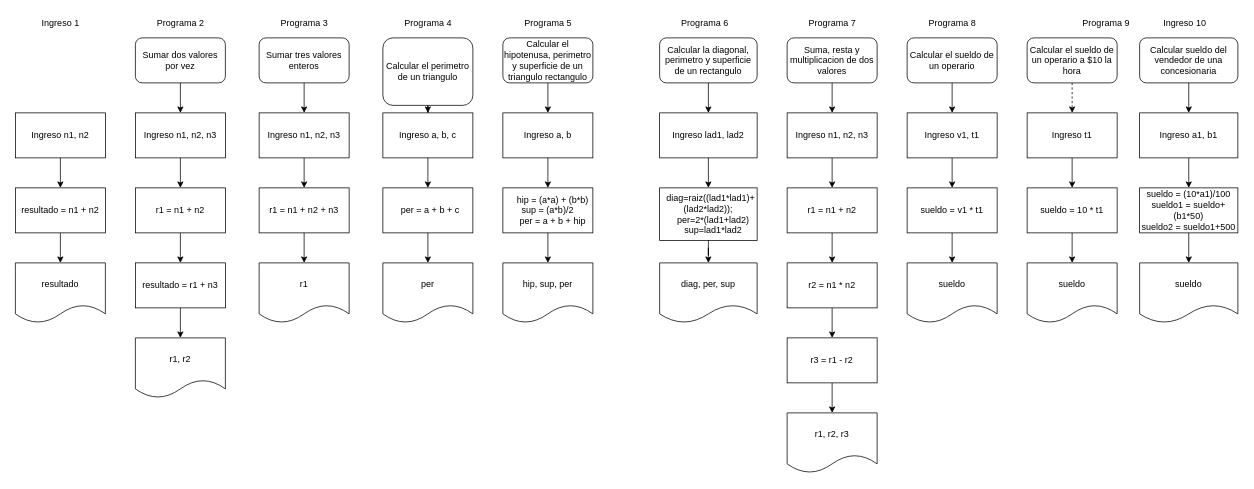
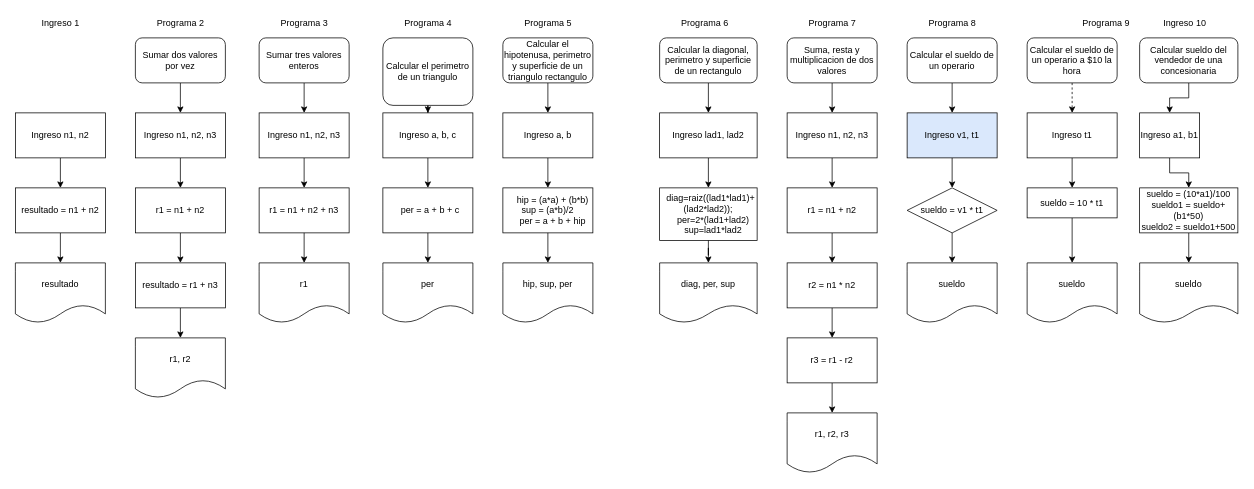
  <mxCell id="0" />
  <mxCell id="1" parent="0" />
  <mxCell id="2" value="" style="edgeStyle=orthogonalEdgeStyle;rounded=0;orthogonalLoop=1;jettySize=auto;html=1;" edge="1" parent="1" source="3" target="5"><mxGeometry relative="1" as="geometry" /></mxCell>
  <mxCell id="3" value="Ingreso n1, n2" style="rounded=0;whiteSpace=wrap;html=1;" vertex="1" parent="1"><mxGeometry x="20" y="150" width="120" height="60" as="geometry" /></mxCell>
  <mxCell id="4" value="" style="edgeStyle=orthogonalEdgeStyle;rounded=0;orthogonalLoop=1;jettySize=auto;html=1;" edge="1" parent="1" source="5" target="6"><mxGeometry relative="1" as="geometry" /></mxCell>
  <mxCell id="5" value="resultado = n1 + n2" style="rounded=0;whiteSpace=wrap;html=1;" vertex="1" parent="1"><mxGeometry x="20" y="250" width="120" height="60" as="geometry" /></mxCell>
  <mxCell id="6" value="resultado" style="shape=document;whiteSpace=wrap;html=1;boundedLbl=1;" vertex="1" parent="1"><mxGeometry x="20" y="350" width="120" height="80" as="geometry" /></mxCell>
  <mxCell id="7" value="Ingreso 1" style="text;html=1;align=center;verticalAlign=middle;resizable=0;points=[];autosize=1;strokeColor=none;" vertex="1" parent="1"><mxGeometry x="40" y="20" width="80" height="20" as="geometry" /></mxCell>
  <mxCell id="8" value="" style="edgeStyle=orthogonalEdgeStyle;rounded=0;orthogonalLoop=1;jettySize=auto;html=1;" edge="1" parent="1" source="9" target="11"><mxGeometry relative="1" as="geometry" /></mxCell>
  <mxCell id="9" value="Sumar dos valores por vez" style="rounded=1;whiteSpace=wrap;html=1;" vertex="1" parent="1"><mxGeometry x="180" y="50" width="120" height="60" as="geometry" /></mxCell>
  <mxCell id="10" value="" style="edgeStyle=orthogonalEdgeStyle;rounded=0;orthogonalLoop=1;jettySize=auto;html=1;" edge="1" parent="1" source="11" target="13"><mxGeometry relative="1" as="geometry" /></mxCell>
  <mxCell id="11" value="Ingreso n1, n2, n3" style="rounded=0;whiteSpace=wrap;html=1;" vertex="1" parent="1"><mxGeometry x="180" y="150" width="120" height="60" as="geometry" /></mxCell>
  <mxCell id="12" value="" style="edgeStyle=orthogonalEdgeStyle;rounded=0;orthogonalLoop=1;jettySize=auto;html=1;entryX=0.5;entryY=0;entryDx=0;entryDy=0;" edge="1" parent="1" source="13" target="17"><mxGeometry relative="1" as="geometry" /></mxCell>
  <mxCell id="13" value="r1 = n1 + n2" style="rounded=0;whiteSpace=wrap;html=1;" vertex="1" parent="1"><mxGeometry x="180" y="250" width="120" height="60" as="geometry" /></mxCell>
  <mxCell id="14" value="r1, r2" style="shape=document;whiteSpace=wrap;html=1;boundedLbl=1;" vertex="1" parent="1"><mxGeometry x="180" y="450" width="120" height="80" as="geometry" /></mxCell>
  <mxCell id="15" value="Programa 2" style="text;html=1;align=center;verticalAlign=middle;resizable=0;points=[];autosize=1;strokeColor=none;" vertex="1" parent="1"><mxGeometry x="200" y="20" width="80" height="20" as="geometry" /></mxCell>
  <mxCell id="16" value="" style="edgeStyle=orthogonalEdgeStyle;rounded=0;orthogonalLoop=1;jettySize=auto;html=1;" edge="1" parent="1" source="17" target="14"><mxGeometry relative="1" as="geometry" /></mxCell>
  <mxCell id="17" value="resultado = r1 + n3" style="rounded=0;whiteSpace=wrap;html=1;" vertex="1" parent="1"><mxGeometry x="180" y="350" width="120" height="60" as="geometry" /></mxCell>
  <mxCell id="18" value="" style="edgeStyle=orthogonalEdgeStyle;rounded=0;orthogonalLoop=1;jettySize=auto;html=1;" edge="1" parent="1" source="19" target="21"><mxGeometry relative="1" as="geometry" /></mxCell>
  <mxCell id="19" value="Sumar tres valores enteros" style="rounded=1;whiteSpace=wrap;html=1;" vertex="1" parent="1"><mxGeometry x="345" y="50" width="120" height="60" as="geometry" /></mxCell>
  <mxCell id="20" value="" style="edgeStyle=orthogonalEdgeStyle;rounded=0;orthogonalLoop=1;jettySize=auto;html=1;" edge="1" parent="1" source="21" target="22"><mxGeometry relative="1" as="geometry" /></mxCell>
  <mxCell id="21" value="Ingreso n1, n2, n3" style="rounded=0;whiteSpace=wrap;html=1;" vertex="1" parent="1"><mxGeometry x="345" y="150" width="120" height="60" as="geometry" /></mxCell>
  <mxCell id="22" value="r1 = n1 + n2 + n3" style="rounded=0;whiteSpace=wrap;html=1;" vertex="1" parent="1"><mxGeometry x="345" y="250" width="120" height="60" as="geometry" /></mxCell>
  <mxCell id="23" value="r1" style="shape=document;whiteSpace=wrap;html=1;boundedLbl=1;" vertex="1" parent="1"><mxGeometry x="345" y="350" width="120" height="80" as="geometry" /></mxCell>
  <mxCell id="24" value="Programa 3" style="text;html=1;align=center;verticalAlign=middle;resizable=0;points=[];autosize=1;strokeColor=none;" vertex="1" parent="1"><mxGeometry x="365" y="20" width="80" height="20" as="geometry" /></mxCell>
  <mxCell id="25" value="" style="edgeStyle=orthogonalEdgeStyle;rounded=0;orthogonalLoop=1;jettySize=auto;html=1;exitX=0.5;exitY=1;exitDx=0;exitDy=0;" edge="1" parent="1" source="22" target="23"><mxGeometry relative="1" as="geometry"><mxPoint x="405" y="410" as="sourcePoint" /></mxGeometry></mxCell>
  <mxCell id="26" value="" style="edgeStyle=orthogonalEdgeStyle;rounded=0;orthogonalLoop=1;jettySize=auto;html=1;" edge="1" parent="1" source="27" target="29"><mxGeometry relative="1" as="geometry" /></mxCell>
  <mxCell id="27" value="Suma, resta y multiplicacion de dos valores" style="rounded=1;whiteSpace=wrap;html=1;" vertex="1" parent="1"><mxGeometry x="1049" y="50" width="120" height="60" as="geometry" /></mxCell>
  <mxCell id="28" value="" style="edgeStyle=orthogonalEdgeStyle;rounded=0;orthogonalLoop=1;jettySize=auto;html=1;" edge="1" parent="1" source="29" target="31"><mxGeometry relative="1" as="geometry" /></mxCell>
  <mxCell id="29" value="Ingreso n1, n2, n3" style="rounded=0;whiteSpace=wrap;html=1;" vertex="1" parent="1"><mxGeometry x="1049" y="150" width="120" height="60" as="geometry" /></mxCell>
  <mxCell id="30" value="" style="edgeStyle=orthogonalEdgeStyle;rounded=0;orthogonalLoop=1;jettySize=auto;html=1;entryX=0.5;entryY=0;entryDx=0;entryDy=0;" edge="1" parent="1" source="31" target="37"><mxGeometry relative="1" as="geometry" /></mxCell>
  <mxCell id="31" value="r1 = n1 + n2" style="rounded=0;whiteSpace=wrap;html=1;" vertex="1" parent="1"><mxGeometry x="1049" y="250" width="120" height="60" as="geometry" /></mxCell>
  <mxCell id="32" value="r1, r2, r3" style="shape=document;whiteSpace=wrap;html=1;boundedLbl=1;" vertex="1" parent="1"><mxGeometry x="1049" y="550" width="120" height="80" as="geometry" /></mxCell>
  <mxCell id="33" value="Programa 7" style="text;html=1;align=center;verticalAlign=middle;resizable=0;points=[];autosize=1;strokeColor=none;" vertex="1" parent="1"><mxGeometry x="1069" y="20" width="80" height="20" as="geometry" /></mxCell>
  <mxCell id="34" value="" style="edgeStyle=orthogonalEdgeStyle;rounded=0;orthogonalLoop=1;jettySize=auto;html=1;" edge="1" parent="1" source="35" target="32"><mxGeometry relative="1" as="geometry" /></mxCell>
  <mxCell id="35" value="r3 = r1 - r2" style="rounded=0;whiteSpace=wrap;html=1;" vertex="1" parent="1"><mxGeometry x="1049" y="450" width="120" height="60" as="geometry" /></mxCell>
  <mxCell id="36" value="" style="edgeStyle=orthogonalEdgeStyle;rounded=0;orthogonalLoop=1;jettySize=auto;html=1;" edge="1" parent="1" source="37" target="35"><mxGeometry relative="1" as="geometry" /></mxCell>
  <mxCell id="37" value="r2 = n1 * n2" style="rounded=0;whiteSpace=wrap;html=1;" vertex="1" parent="1"><mxGeometry x="1049" y="350" width="120" height="60" as="geometry" /></mxCell>
  <mxCell id="38" value="" style="edgeStyle=orthogonalEdgeStyle;rounded=0;orthogonalLoop=1;jettySize=auto;html=1;" edge="1" parent="1" source="39" target="41"><mxGeometry relative="1" as="geometry" /></mxCell>
  <mxCell id="39" value="Calcular el perimetro de un triangulo" style="rounded=1;whiteSpace=wrap;html=1;" vertex="1" parent="1"><mxGeometry x="510" y="50" width="120" height="90" as="geometry" /></mxCell>
  <mxCell id="40" value="" style="edgeStyle=orthogonalEdgeStyle;rounded=0;orthogonalLoop=1;jettySize=auto;html=1;" edge="1" parent="1" source="41" target="42"><mxGeometry relative="1" as="geometry" /></mxCell>
  <mxCell id="41" value="Ingreso a, b, c" style="rounded=0;whiteSpace=wrap;html=1;" vertex="1" parent="1"><mxGeometry x="510" y="150" width="120" height="60" as="geometry" /></mxCell>
  <mxCell id="42" value="&lt;div&gt;&amp;nbsp;&amp;nbsp;&lt;span&gt;per = a + b + c&lt;/span&gt;&lt;/div&gt;" style="rounded=0;whiteSpace=wrap;html=1;" vertex="1" parent="1"><mxGeometry x="510" y="250" width="120" height="60" as="geometry" /></mxCell>
  <mxCell id="43" value="per" style="shape=document;whiteSpace=wrap;html=1;boundedLbl=1;" vertex="1" parent="1"><mxGeometry x="510" y="350" width="120" height="80" as="geometry" /></mxCell>
  <mxCell id="44" value="Programa 4" style="text;html=1;align=center;verticalAlign=middle;resizable=0;points=[];autosize=1;strokeColor=none;" vertex="1" parent="1"><mxGeometry x="530" y="20" width="80" height="20" as="geometry" /></mxCell>
  <mxCell id="45" value="" style="edgeStyle=orthogonalEdgeStyle;rounded=0;orthogonalLoop=1;jettySize=auto;html=1;exitX=0.5;exitY=1;exitDx=0;exitDy=0;" edge="1" parent="1" source="42" target="43"><mxGeometry relative="1" as="geometry"><mxPoint x="570" y="410" as="sourcePoint" /></mxGeometry></mxCell>
  <mxCell id="46" value="" style="edgeStyle=orthogonalEdgeStyle;rounded=0;orthogonalLoop=1;jettySize=auto;html=1;" edge="1" parent="1" source="47" target="49"><mxGeometry relative="1" as="geometry" /></mxCell>
  <mxCell id="47" value="Calcular el hipotenusa, perimetro y superficie de un triangulo rectangulo" style="rounded=1;whiteSpace=wrap;html=1;" vertex="1" parent="1"><mxGeometry x="670" y="50" width="120" height="60" as="geometry" /></mxCell>
  <mxCell id="48" value="" style="edgeStyle=orthogonalEdgeStyle;rounded=0;orthogonalLoop=1;jettySize=auto;html=1;" edge="1" parent="1" source="49" target="50"><mxGeometry relative="1" as="geometry" /></mxCell>
  <mxCell id="49" value="Ingreso a, b" style="rounded=0;whiteSpace=wrap;html=1;" vertex="1" parent="1"><mxGeometry x="670" y="150" width="120" height="60" as="geometry" /></mxCell>
  <mxCell id="50" value="&lt;div&gt;&amp;nbsp; &amp;nbsp; hip = (a*a) + (b*b)&lt;/div&gt;&lt;div&gt;sup = (a*b)/2&lt;/div&gt;&lt;div&gt;&amp;nbsp; &amp;nbsp; per = a + b + hip&lt;/div&gt;" style="rounded=0;whiteSpace=wrap;html=1;" vertex="1" parent="1"><mxGeometry x="670" y="250" width="120" height="60" as="geometry" /></mxCell>
  <mxCell id="51" value="hip, sup, per" style="shape=document;whiteSpace=wrap;html=1;boundedLbl=1;" vertex="1" parent="1"><mxGeometry x="670" y="350" width="120" height="80" as="geometry" /></mxCell>
  <mxCell id="52" value="Programa 5" style="text;html=1;align=center;verticalAlign=middle;resizable=0;points=[];autosize=1;strokeColor=none;" vertex="1" parent="1"><mxGeometry x="690" y="20" width="80" height="20" as="geometry" /></mxCell>
  <mxCell id="53" value="" style="edgeStyle=orthogonalEdgeStyle;rounded=0;orthogonalLoop=1;jettySize=auto;html=1;exitX=0.5;exitY=1;exitDx=0;exitDy=0;" edge="1" parent="1" source="50" target="51"><mxGeometry relative="1" as="geometry"><mxPoint x="730" y="410" as="sourcePoint" /></mxGeometry></mxCell>
  <mxCell id="54" value="" style="edgeStyle=orthogonalEdgeStyle;rounded=0;orthogonalLoop=1;jettySize=auto;html=1;" edge="1" parent="1" source="55" target="57"><mxGeometry relative="1" as="geometry" /></mxCell>
  <mxCell id="55" value="Calcular la diagonal, perimetro y superficie de un rectangulo" style="rounded=1;whiteSpace=wrap;html=1;" vertex="1" parent="1"><mxGeometry x="879" y="50" width="130" height="60" as="geometry" /></mxCell>
  <mxCell id="56" value="" style="edgeStyle=orthogonalEdgeStyle;rounded=0;orthogonalLoop=1;jettySize=auto;html=1;" edge="1" parent="1" source="57" target="58"><mxGeometry relative="1" as="geometry" /></mxCell>
  <mxCell id="57" value="Ingreso lad1, lad2" style="rounded=0;whiteSpace=wrap;html=1;" vertex="1" parent="1"><mxGeometry x="879" y="150" width="130" height="60" as="geometry" /></mxCell>
  <mxCell id="58" value="&lt;div&gt;&amp;nbsp; diag=raiz((lad1*lad1)+(lad2*lad2));&lt;/div&gt;&lt;div&gt;&amp;nbsp; &amp;nbsp; per=2*(lad1+lad2)&lt;/div&gt;&lt;div&gt;&amp;nbsp; &amp;nbsp; sup=lad1*lad2&lt;/div&gt;" style="rounded=0;whiteSpace=wrap;html=1;" vertex="1" parent="1"><mxGeometry x="879" y="250" width="130" height="70" as="geometry" /></mxCell>
  <mxCell id="59" value="diag, per, sup" style="shape=document;whiteSpace=wrap;html=1;boundedLbl=1;" vertex="1" parent="1"><mxGeometry x="879" y="350" width="130" height="80" as="geometry" /></mxCell>
  <mxCell id="60" value="Programa 6" style="text;html=1;align=center;verticalAlign=middle;resizable=0;points=[];autosize=1;strokeColor=none;" vertex="1" parent="1"><mxGeometry x="899" y="20" width="80" height="20" as="geometry" /></mxCell>
  <mxCell id="61" value="" style="edgeStyle=orthogonalEdgeStyle;rounded=0;orthogonalLoop=1;jettySize=auto;html=1;exitX=0.5;exitY=1;exitDx=0;exitDy=0;" edge="1" parent="1" source="58" target="59"><mxGeometry relative="1" as="geometry"><mxPoint x="939" y="410" as="sourcePoint" /></mxGeometry></mxCell>
  <mxCell id="62" value="" style="edgeStyle=orthogonalEdgeStyle;rounded=0;orthogonalLoop=1;jettySize=auto;html=1;" edge="1" parent="1" source="63" target="65"><mxGeometry relative="1" as="geometry" /></mxCell>
  <mxCell id="63" value="Calcular el sueldo de un operario" style="rounded=1;whiteSpace=wrap;html=1;" vertex="1" parent="1"><mxGeometry x="1209" y="50" width="120" height="60" as="geometry" /></mxCell>
  <mxCell id="64" value="" style="edgeStyle=orthogonalEdgeStyle;rounded=0;orthogonalLoop=1;jettySize=auto;html=1;" edge="1" parent="1" source="65" target="67"><mxGeometry relative="1" as="geometry" /></mxCell>
- <mxCell id="65" value="Ingreso v1, t1" style="rounded=0;whiteSpace=wrap;html=1;" vertex="1" parent="1"><mxGeometry x="1209" y="150" width="120" height="60" as="geometry" /></mxCell>
+ <mxCell id="65" value="Ingreso v1, t1" style="rounded=0;whiteSpace=wrap;html=1;fillColor=#dae8fc;" vertex="1" parent="1"><mxGeometry x="1209" y="150" width="120" height="60" as="geometry" /></mxCell>
  <mxCell id="66" value="" style="edgeStyle=orthogonalEdgeStyle;rounded=0;orthogonalLoop=1;jettySize=auto;html=1;entryX=0.5;entryY=0;entryDx=0;entryDy=0;" edge="1" parent="1" source="67" target="68"><mxGeometry relative="1" as="geometry"><mxPoint x="1269" y="350" as="targetPoint" /></mxGeometry></mxCell>
- <mxCell id="67" value="sueldo = v1 * t1" style="rounded=0;whiteSpace=wrap;html=1;" vertex="1" parent="1"><mxGeometry x="1209" y="250" width="120" height="60" as="geometry" /></mxCell>
+ <mxCell id="67" value="sueldo = v1 * t1" style="rhombus;whiteSpace=wrap;html=1;" vertex="1" parent="1"><mxGeometry x="1209" y="250" width="120" height="60" as="geometry" /></mxCell>
  <mxCell id="68" value="sueldo" style="shape=document;whiteSpace=wrap;html=1;boundedLbl=1;" vertex="1" parent="1"><mxGeometry x="1209" y="350" width="120" height="80" as="geometry" /></mxCell>
  <mxCell id="69" value="Programa 8" style="text;html=1;align=center;verticalAlign=middle;resizable=0;points=[];autosize=1;strokeColor=none;" vertex="1" parent="1"><mxGeometry x="1229" y="20" width="80" height="20" as="geometry" /></mxCell>
  <mxCell id="70" value="" style="edgeStyle=orthogonalEdgeStyle;rounded=0;orthogonalLoop=1;jettySize=auto;html=1;dashed=1;" edge="1" parent="1" source="71" target="73"><mxGeometry relative="1" as="geometry" /></mxCell>
  <mxCell id="71" value="Calcular el sueldo de un operario a $10 la hora" style="rounded=1;whiteSpace=wrap;html=1;" vertex="1" parent="1"><mxGeometry x="1369" y="50" width="120" height="60" as="geometry" /></mxCell>
  <mxCell id="72" value="" style="edgeStyle=orthogonalEdgeStyle;rounded=0;orthogonalLoop=1;jettySize=auto;html=1;" edge="1" parent="1" source="73" target="75"><mxGeometry relative="1" as="geometry" /></mxCell>
  <mxCell id="73" value="Ingreso t1" style="rounded=0;whiteSpace=wrap;html=1;" vertex="1" parent="1"><mxGeometry x="1369" y="150" width="120" height="60" as="geometry" /></mxCell>
  <mxCell id="74" value="" style="edgeStyle=orthogonalEdgeStyle;rounded=0;orthogonalLoop=1;jettySize=auto;html=1;entryX=0.5;entryY=0;entryDx=0;entryDy=0;" edge="1" parent="1" source="75" target="76"><mxGeometry relative="1" as="geometry"><mxPoint x="1429" y="350" as="targetPoint" /></mxGeometry></mxCell>
- <mxCell id="75" value="sueldo = 10 * t1" style="rounded=0;whiteSpace=wrap;html=1;" vertex="1" parent="1"><mxGeometry x="1369" y="250" width="120" height="60" as="geometry" /></mxCell>
+ <mxCell id="75" value="sueldo = 10 * t1" style="rounded=0;whiteSpace=wrap;html=1;" vertex="1" parent="1"><mxGeometry x="1369" y="250" width="120" height="40" as="geometry" /></mxCell>
  <mxCell id="76" value="sueldo" style="shape=document;whiteSpace=wrap;html=1;boundedLbl=1;" vertex="1" parent="1"><mxGeometry x="1369" y="350" width="120" height="80" as="geometry" /></mxCell>
  <mxCell id="77" value="Programa 9" style="text;html=1;align=center;verticalAlign=middle;resizable=0;points=[];autosize=1;strokeColor=none;" vertex="1" parent="1"><mxGeometry x="1434" y="20" width="80" height="20" as="geometry" /></mxCell>
  <mxCell id="78" value="" style="edgeStyle=orthogonalEdgeStyle;rounded=0;orthogonalLoop=1;jettySize=auto;html=1;" edge="1" parent="1" source="79" target="81"><mxGeometry relative="1" as="geometry" /></mxCell>
  <mxCell id="79" value="Calcular sueldo del vendedor de una concesionaria" style="rounded=1;whiteSpace=wrap;html=1;" vertex="1" parent="1"><mxGeometry x="1519" y="50" width="131" height="60" as="geometry" /></mxCell>
  <mxCell id="80" value="" style="edgeStyle=orthogonalEdgeStyle;rounded=0;orthogonalLoop=1;jettySize=auto;html=1;" edge="1" parent="1" source="81" target="83"><mxGeometry relative="1" as="geometry" /></mxCell>
- <mxCell id="81" value="Ingreso a1, b1" style="rounded=0;whiteSpace=wrap;html=1;" vertex="1" parent="1"><mxGeometry x="1519" y="150" width="131" height="60" as="geometry" /></mxCell>
+ <mxCell id="81" value="Ingreso a1, b1" style="rounded=0;whiteSpace=wrap;html=1;" vertex="1" parent="1"><mxGeometry x="1519" y="150" width="80" height="60" as="geometry" /></mxCell>
  <mxCell id="82" value="" style="edgeStyle=orthogonalEdgeStyle;rounded=0;orthogonalLoop=1;jettySize=auto;html=1;entryX=0.5;entryY=0;entryDx=0;entryDy=0;" edge="1" parent="1" source="83" target="84"><mxGeometry relative="1" as="geometry"><mxPoint x="1579" y="350" as="targetPoint" /></mxGeometry></mxCell>
  <mxCell id="83" value="sueldo = (10*a1)/100&lt;br&gt;sueldo1 = sueldo+(b1*50)&lt;br&gt;sueldo2 = sueldo1+500" style="rounded=0;whiteSpace=wrap;html=1;" vertex="1" parent="1"><mxGeometry x="1519" y="250" width="131" height="60" as="geometry" /></mxCell>
  <mxCell id="84" value="sueldo" style="shape=document;whiteSpace=wrap;html=1;boundedLbl=1;" vertex="1" parent="1"><mxGeometry x="1519" y="350" width="131" height="80" as="geometry" /></mxCell>
  <mxCell id="85" value="Ingreso 10" style="text;html=1;align=center;verticalAlign=middle;resizable=0;points=[];autosize=1;strokeColor=none;" vertex="1" parent="1"><mxGeometry x="1539" y="20" width="80" height="20" as="geometry" /></mxCell>
